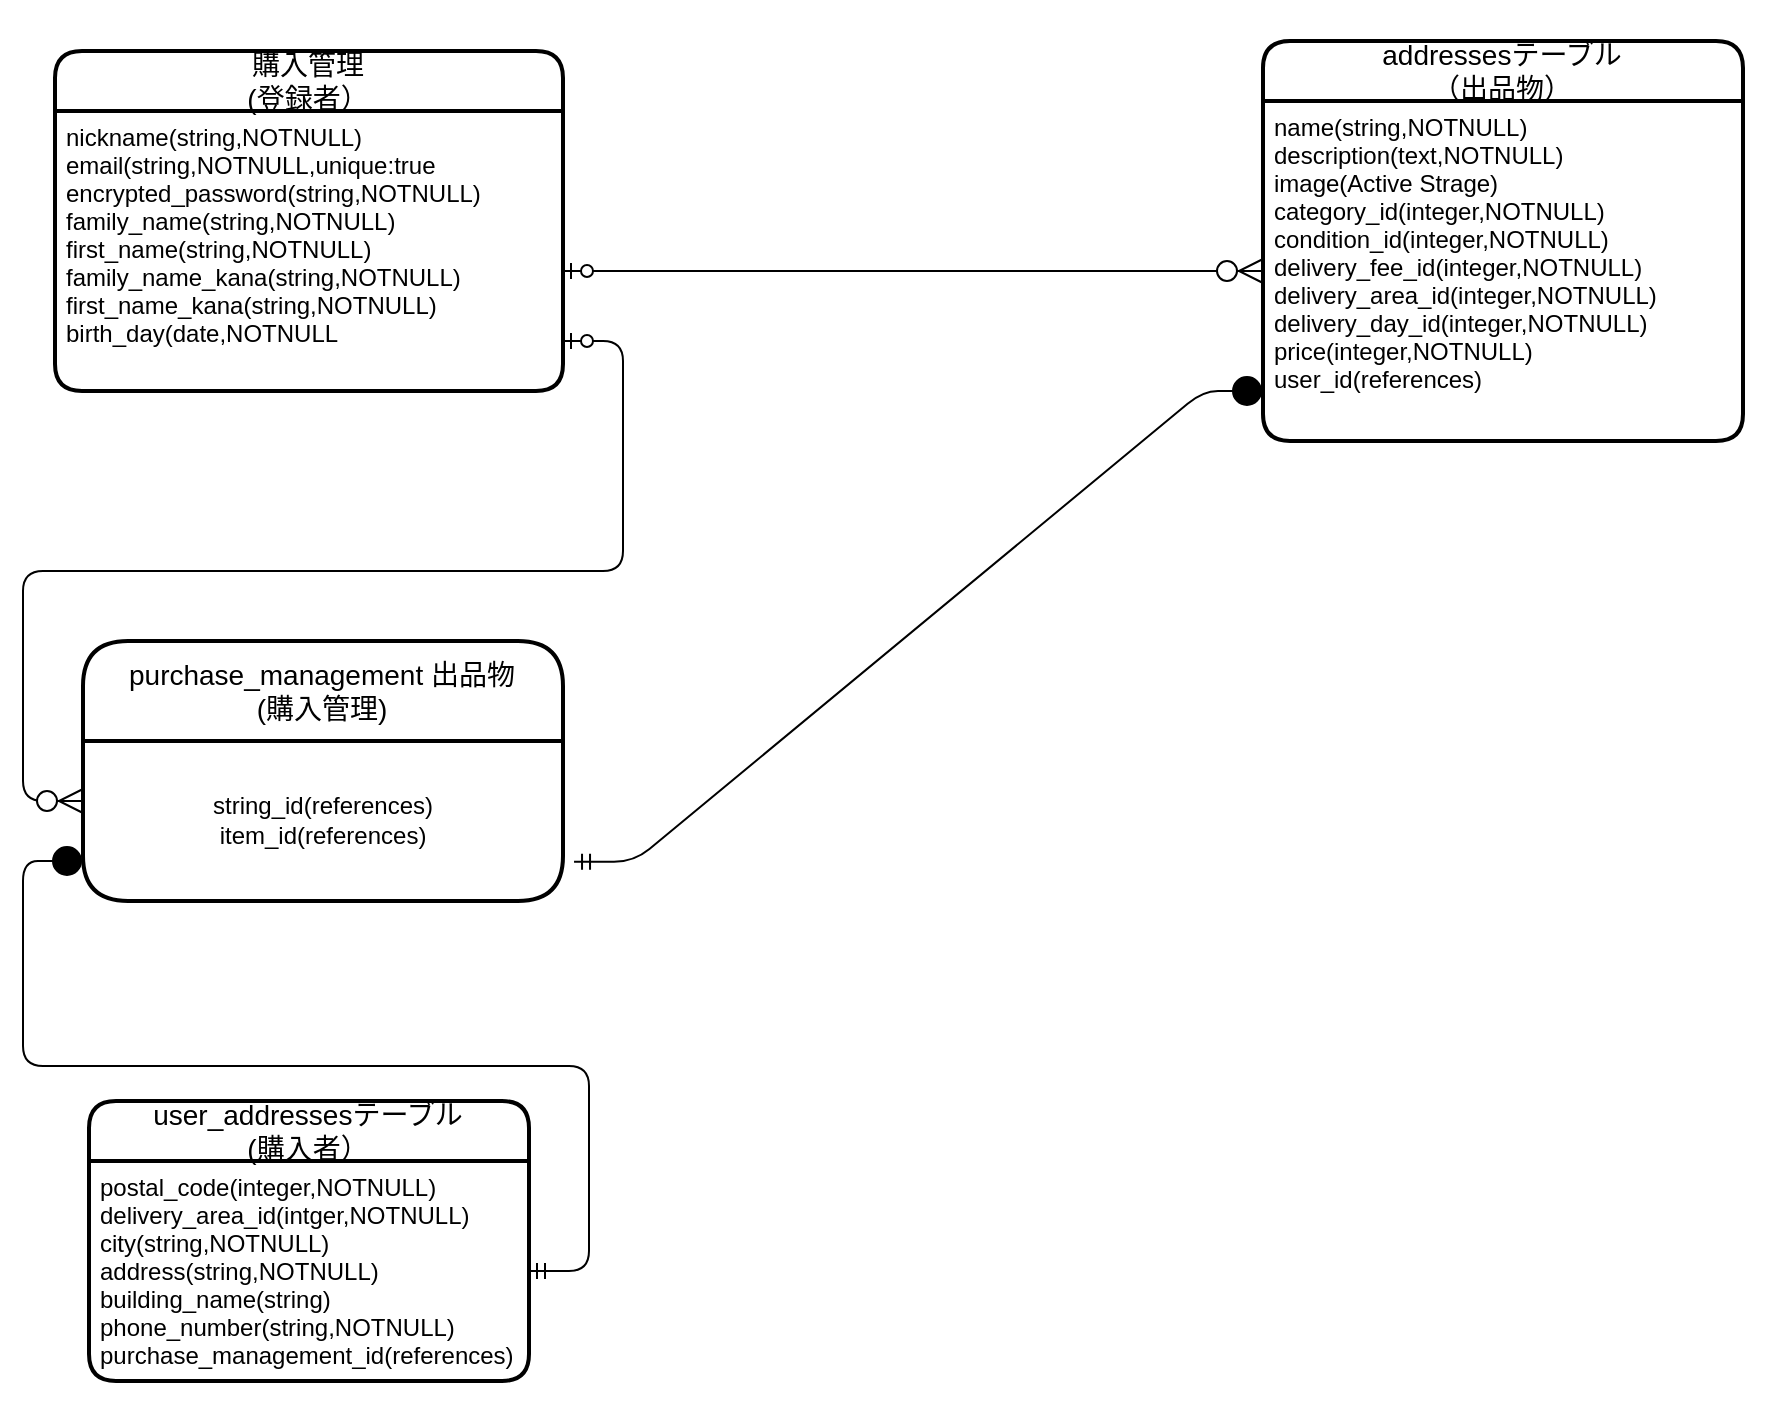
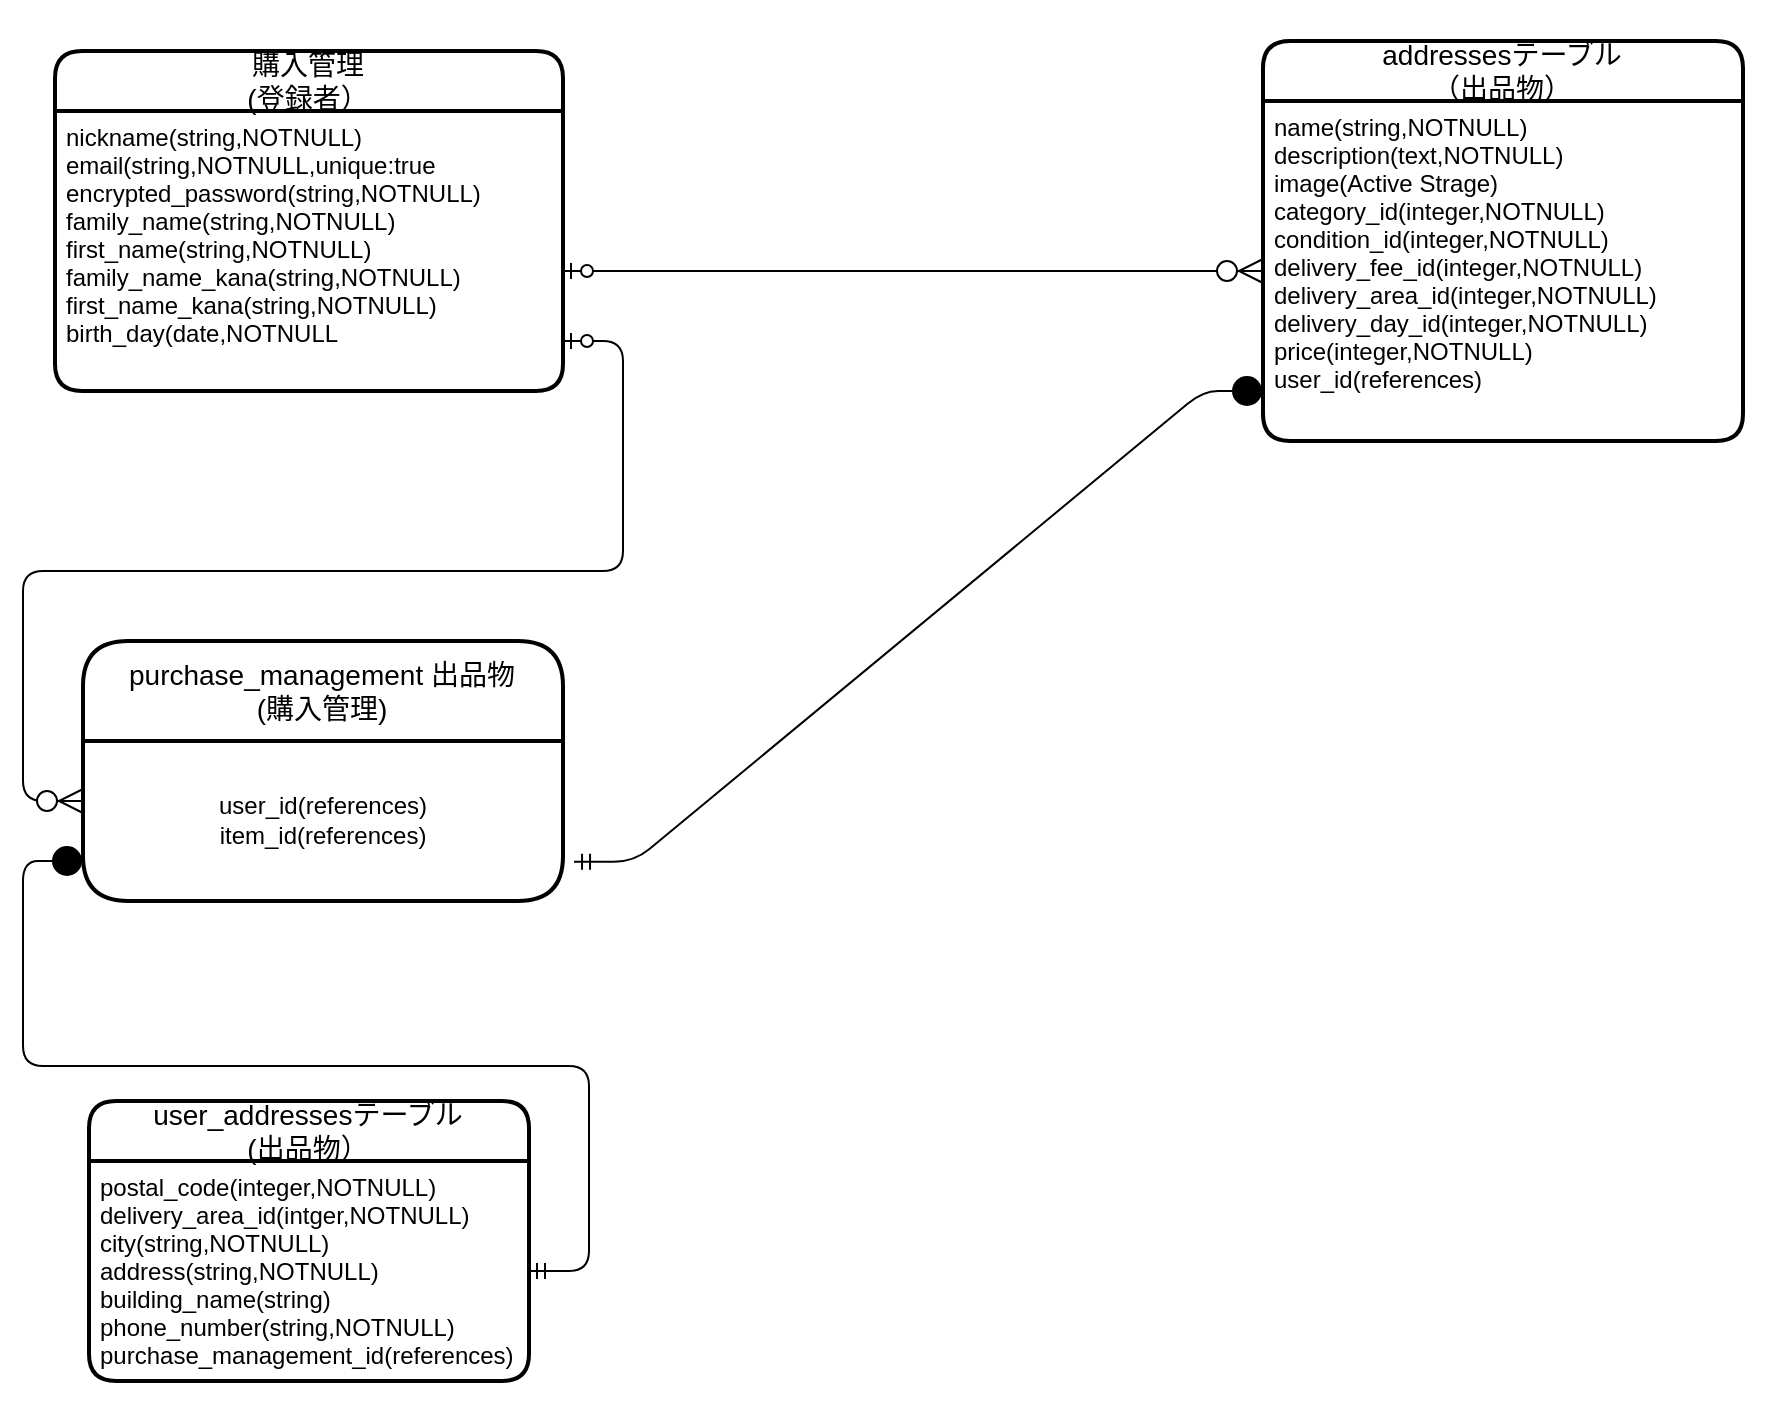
  <mxCell id="0" />
  <mxCell id="1" parent="0" />
  <mxCell id="2" value="購入管理&#10;(登録者）" style="swimlane;childLayout=stackLayout;horizontal=1;startSize=30;horizontalStack=0;rounded=1;fontSize=14;fontStyle=0;strokeWidth=2;resizeParent=0;resizeLast=1;shadow=0;dashed=0;align=center;" vertex="1" parent="1"><mxGeometry x="20" y="25" width="254" height="170" as="geometry" /></mxCell>
  <mxCell id="3" value="nickname(string,NOTNULL)&#10;email(string,NOTNULL,unique:true&#10;encrypted_password(string,NOTNULL)&#10;family_name(string,NOTNULL)&#10;first_name(string,NOTNULL)&#10;family_name_kana(string,NOTNULL)&#10;first_name_kana(string,NOTNULL)&#10;birth_day(date,NOTNULL" style="align=left;strokeColor=none;fillColor=none;spacingLeft=4;fontSize=12;verticalAlign=top;resizable=0;rotatable=0;part=1;" vertex="1" parent="2"><mxGeometry y="30" width="254" height="140" as="geometry" /></mxCell>
  <mxCell id="4" value="addressesテーブル&#10;（出品物）" style="swimlane;childLayout=stackLayout;horizontal=1;startSize=30;horizontalStack=0;rounded=1;fontSize=14;fontStyle=0;strokeWidth=2;resizeParent=0;resizeLast=1;shadow=0;dashed=0;align=center;" vertex="1" parent="1"><mxGeometry x="624" y="20" width="240" height="200" as="geometry" /></mxCell>
  <mxCell id="5" value="name(string,NOTNULL)&#10;description(text,NOTNULL)&#10;image(Active Strage)&#10;category_id(integer,NOTNULL)&#10;condition_id(integer,NOTNULL)&#10;delivery_fee_id(integer,NOTNULL)&#10;delivery_area_id(integer,NOTNULL)&#10;delivery_day_id(integer,NOTNULL)&#10;price(integer,NOTNULL)&#10;user_id(references)&#10;" style="align=left;strokeColor=none;fillColor=none;spacingLeft=4;fontSize=12;verticalAlign=top;resizable=0;rotatable=0;part=1;" vertex="1" parent="4"><mxGeometry y="30" width="240" height="170" as="geometry" /></mxCell>
  <mxCell id="6" value="purchase_management 出品物&#10;(購入管理)" style="swimlane;childLayout=stackLayout;horizontal=1;startSize=50;horizontalStack=0;rounded=1;fontSize=14;fontStyle=0;strokeWidth=2;resizeParent=0;resizeLast=1;shadow=0;dashed=0;align=center;" vertex="1" parent="1"><mxGeometry x="34" y="320" width="240" height="130" as="geometry" /></mxCell>
- <mxCell id="7" value="&lt;span style=&quot;text-align: left&quot;&gt;string_id(references)&lt;br&gt;&lt;/span&gt;&lt;span style=&quot;text-align: left&quot;&gt;item_id(references)&lt;/span&gt;&lt;span style=&quot;text-align: left&quot;&gt;&lt;br&gt;&lt;/span&gt;" style="text;html=1;align=center;verticalAlign=middle;resizable=0;points=[];autosize=1;" vertex="1" parent="6"><mxGeometry y="50" width="240" height="80" as="geometry" /></mxCell>
- <mxCell id="8" value="user_addressesテーブル&#10;(購入者）" style="swimlane;childLayout=stackLayout;horizontal=1;startSize=30;horizontalStack=0;rounded=1;fontSize=14;fontStyle=0;strokeWidth=2;resizeParent=0;resizeLast=1;shadow=0;dashed=0;align=center;" vertex="1" parent="1"><mxGeometry x="37" y="550" width="220" height="140" as="geometry" /></mxCell>
+ <mxCell id="7" value="&lt;span style=&quot;text-align: left&quot;&gt;user_id(references)&lt;br&gt;&lt;/span&gt;&lt;span style=&quot;text-align: left&quot;&gt;item_id(references)&lt;/span&gt;&lt;span style=&quot;text-align: left&quot;&gt;&lt;br&gt;&lt;/span&gt;" style="text;html=1;align=center;verticalAlign=middle;resizable=0;points=[];autosize=1;" vertex="1" parent="6"><mxGeometry y="50" width="240" height="80" as="geometry" /></mxCell>
+ <mxCell id="8" value="user_addressesテーブル&#10;(出品物）" style="swimlane;childLayout=stackLayout;horizontal=1;startSize=30;horizontalStack=0;rounded=1;fontSize=14;fontStyle=0;strokeWidth=2;resizeParent=0;resizeLast=1;shadow=0;dashed=0;align=center;" vertex="1" parent="1"><mxGeometry x="37" y="550" width="220" height="140" as="geometry" /></mxCell>
  <mxCell id="9" value="postal_code(integer,NOTNULL)&#10;delivery_area_id(intger,NOTNULL)&#10;city(string,NOTNULL)&#10;address(string,NOTNULL)&#10;building_name(string)&#10;phone_number(string,NOTNULL)&#10;purchase_management_id(references)" style="align=left;strokeColor=none;fillColor=none;spacingLeft=4;fontSize=12;verticalAlign=top;resizable=0;rotatable=0;part=1;" vertex="1" parent="8"><mxGeometry y="30" width="220" height="110" as="geometry" /></mxCell>
  <mxCell id="10" value="" style="edgeStyle=entityRelationEdgeStyle;fontSize=12;html=1;endArrow=ERzeroToMany;startArrow=ERzeroToOne;entryX=0;entryY=0.5;entryDx=0;entryDy=0;strokeWidth=1;endSize=10;" edge="1" parent="1" target="5"><mxGeometry width="100" height="100" relative="1" as="geometry"><mxPoint x="274" y="135" as="sourcePoint" /><mxPoint x="374" y="25" as="targetPoint" /></mxGeometry></mxCell>
  <mxCell id="11" value="" style="edgeStyle=entityRelationEdgeStyle;fontSize=12;html=1;endArrow=ERzeroToMany;startArrow=ERzeroToOne;strokeWidth=1;endSize=10;" edge="1" parent="1"><mxGeometry width="100" height="100" relative="1" as="geometry"><mxPoint x="274" y="170" as="sourcePoint" /><mxPoint x="34" y="400" as="targetPoint" /></mxGeometry></mxCell>
  <mxCell id="12" value="" style="edgeStyle=entityRelationEdgeStyle;fontSize=12;html=1;endArrow=circle;startArrow=ERmandOne;strokeWidth=1;exitX=1.023;exitY=0.755;exitDx=0;exitDy=0;exitPerimeter=0;endFill=1;" edge="1" parent="1" source="7"><mxGeometry width="100" height="100" relative="1" as="geometry"><mxPoint x="524" y="295" as="sourcePoint" /><mxPoint x="624" y="195" as="targetPoint" /></mxGeometry></mxCell>
  <mxCell id="13" value="" style="edgeStyle=entityRelationEdgeStyle;fontSize=12;html=1;endArrow=circle;startArrow=ERmandOne;strokeWidth=1;exitX=1;exitY=0.5;exitDx=0;exitDy=0;endFill=1;" edge="1" parent="1" source="9"><mxGeometry width="100" height="100" relative="1" as="geometry"><mxPoint x="-310.48" y="665.4" as="sourcePoint" /><mxPoint x="34" y="430" as="targetPoint" /></mxGeometry></mxCell>
